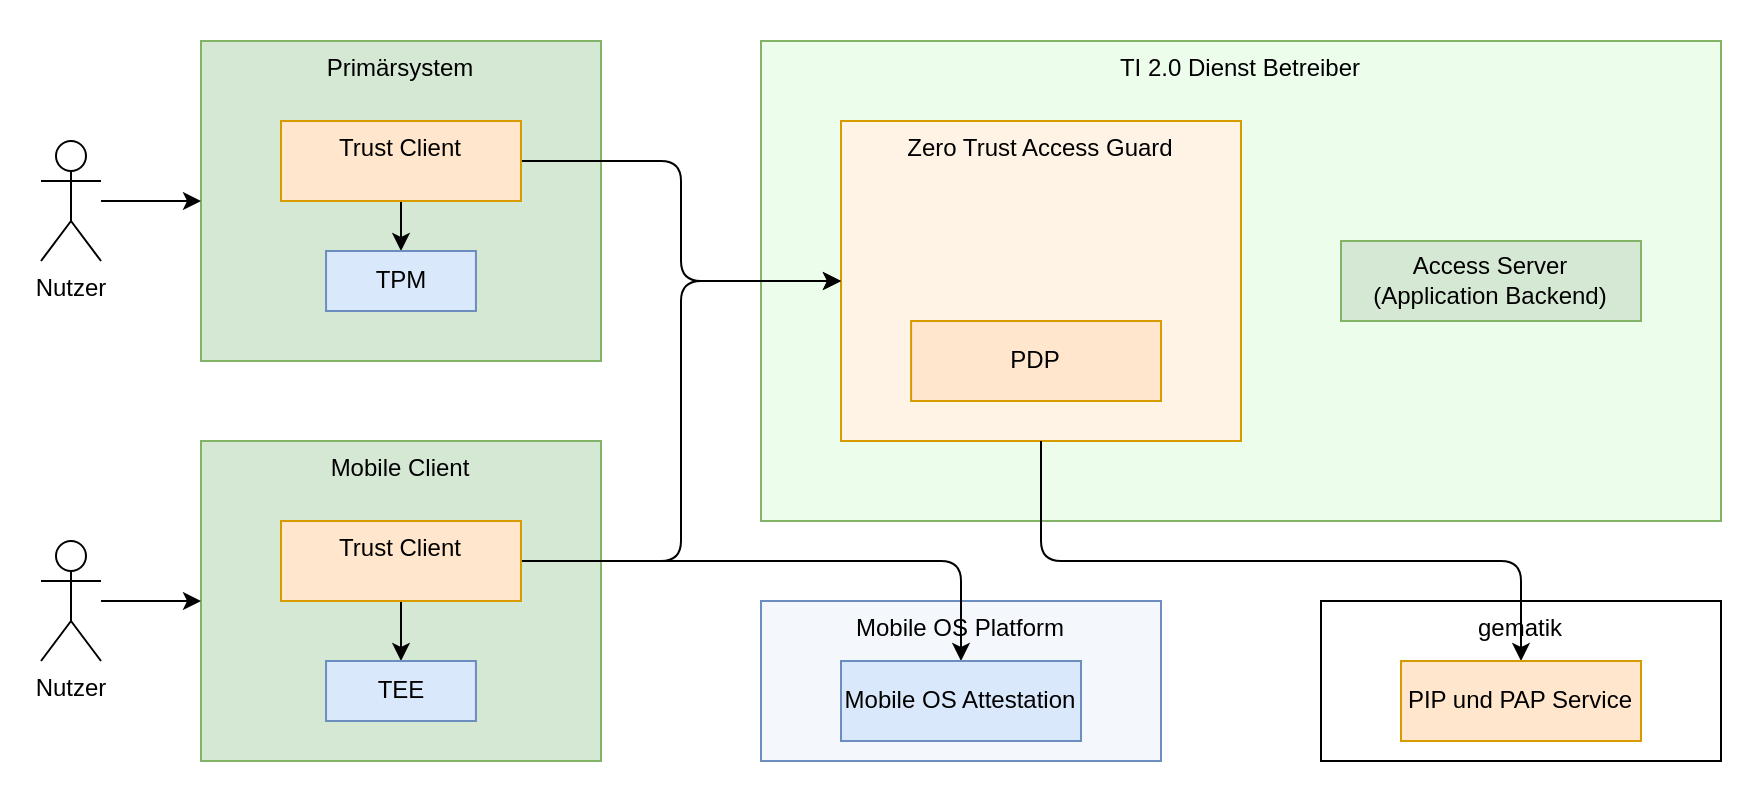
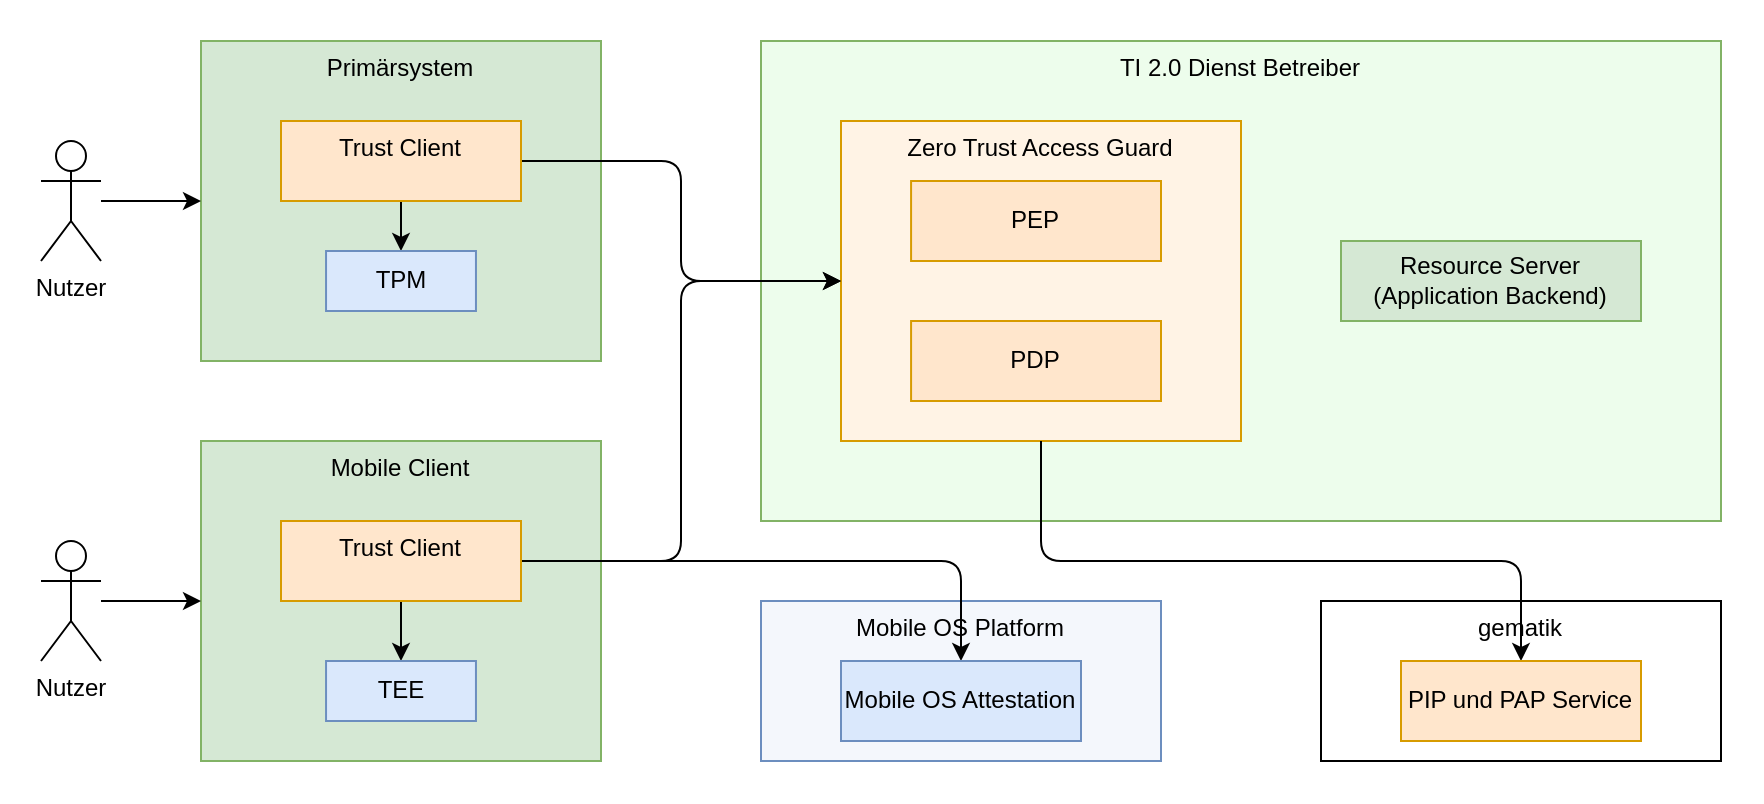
  <mxCell id="0" />
  <mxCell id="1" parent="0" />
  <mxCell id="2" value="Mobile OS Platform" style="rounded=0;whiteSpace=wrap;html=1;align=center;verticalAlign=top;fillColor=#F4F7FC;strokeColor=#6c8ebf;" parent="1" vertex="1"><mxGeometry x="380" y="300" width="200" height="80" as="geometry" /></mxCell>
  <mxCell id="3" value="gematik" style="rounded=0;whiteSpace=wrap;html=1;align=center;verticalAlign=top;" parent="1" vertex="1"><mxGeometry x="660" y="300" width="200" height="80" as="geometry" /></mxCell>
  <mxCell id="4" value="TI 2.0 Dienst Betreiber" style="rounded=0;whiteSpace=wrap;html=1;fillColor=#edfdec;strokeColor=#82b366;align=center;verticalAlign=top;" parent="1" vertex="1"><mxGeometry x="380" y="20" width="480" height="240" as="geometry" /></mxCell>
  <mxCell id="5" value="Zero Trust Access Guard" style="rounded=0;whiteSpace=wrap;html=1;align=center;verticalAlign=top;fillColor=#fff3e5;strokeColor=#d79b00;" parent="1" vertex="1"><mxGeometry x="420" y="60" width="200" height="160" as="geometry" /></mxCell>
  <mxCell id="6" style="edgeStyle=orthogonalEdgeStyle;rounded=1;orthogonalLoop=1;jettySize=auto;html=1;curved=0;" parent="1" target="12" edge="1"><mxGeometry relative="1" as="geometry"><mxPoint x="520" y="220" as="sourcePoint" /><Array as="points"><mxPoint x="520" y="280" /><mxPoint x="760" y="280" /></Array></mxGeometry></mxCell>
  <mxCell id="7" value="PDP" style="rounded=0;whiteSpace=wrap;html=1;verticalAlign=middle;fillColor=#ffe6cc;strokeColor=#d79b00;" parent="1" vertex="1"><mxGeometry x="455.04" y="160" width="124.96" height="40" as="geometry" /></mxCell>
- <mxCell id="8" value="&lt;div&gt;Access Server&lt;/div&gt;&lt;div&gt;(Application Backend)&lt;/div&gt;" style="rounded=0;whiteSpace=wrap;html=1;fillColor=#d5e8d4;strokeColor=#82b366;" parent="1" vertex="1"><mxGeometry x="670" y="120" width="150" height="40" as="geometry" /></mxCell>
+ <mxCell id="8" value="&lt;div&gt;Resource Server&lt;/div&gt;&lt;div&gt;(Application Backend)&lt;/div&gt;" style="rounded=0;whiteSpace=wrap;html=1;fillColor=#d5e8d4;strokeColor=#82b366;" parent="1" vertex="1"><mxGeometry x="670" y="120" width="150" height="40" as="geometry" /></mxCell>
  <mxCell id="9" value="Primärsystem" style="rounded=0;whiteSpace=wrap;html=1;fillColor=#d5e8d4;strokeColor=#82b366;verticalAlign=top;" parent="1" vertex="1"><mxGeometry x="100" y="20" width="200" height="160" as="geometry" /></mxCell>
  <mxCell id="10" style="edgeStyle=orthogonalEdgeStyle;rounded=0;orthogonalLoop=1;jettySize=auto;html=1;entryX=0;entryY=0.5;entryDx=0;entryDy=0;" parent="1" source="11" edge="1"><mxGeometry relative="1" as="geometry"><mxPoint x="100" y="100" as="targetPoint" /></mxGeometry></mxCell>
  <mxCell id="11" value="Nutzer" style="shape=umlActor;verticalLabelPosition=bottom;verticalAlign=top;html=1;outlineConnect=0;" parent="1" vertex="1"><mxGeometry x="20" y="70" width="30" height="60" as="geometry" /></mxCell>
  <mxCell id="12" value="PIP und PAP Service" style="rounded=0;whiteSpace=wrap;html=1;fillColor=#ffe6cc;strokeColor=#d79b00;" parent="1" vertex="1"><mxGeometry x="700" y="330" width="120" height="40" as="geometry" /></mxCell>
  <mxCell id="13" style="edgeStyle=orthogonalEdgeStyle;rounded=1;orthogonalLoop=1;jettySize=auto;html=1;entryX=0;entryY=0.5;entryDx=0;entryDy=0;curved=0;" parent="1" source="15" target="5" edge="1"><mxGeometry relative="1" as="geometry" /></mxCell>
  <mxCell id="14" style="edgeStyle=orthogonalEdgeStyle;rounded=0;orthogonalLoop=1;jettySize=auto;html=1;entryX=0.5;entryY=0;entryDx=0;entryDy=0;" parent="1" source="15" target="17" edge="1"><mxGeometry relative="1" as="geometry" /></mxCell>
  <mxCell id="15" value="Trust Client" style="rounded=0;whiteSpace=wrap;html=1;fillColor=#ffe6cc;strokeColor=#d79b00;verticalAlign=top;" parent="1" vertex="1"><mxGeometry x="140" y="60" width="120" height="40" as="geometry" /></mxCell>
+ <mxCell id="16" value="&lt;div&gt;PEP&lt;/div&gt;" style="rounded=0;whiteSpace=wrap;html=1;fillColor=#ffe6cc;strokeColor=#d79b00;" parent="1" vertex="1"><mxGeometry x="455.04" y="90" width="124.96" height="40" as="geometry" /></mxCell>
  <mxCell id="17" value="TPM" style="rounded=0;whiteSpace=wrap;html=1;verticalAlign=middle;fillColor=#dae8fc;strokeColor=#6c8ebf;" parent="1" vertex="1"><mxGeometry x="162.52" y="125" width="74.96" height="30" as="geometry" /></mxCell>
  <mxCell id="18" value="Mobile Client" style="rounded=0;whiteSpace=wrap;html=1;fillColor=#d5e8d4;strokeColor=#82b366;verticalAlign=top;" parent="1" vertex="1"><mxGeometry x="100" y="220" width="200" height="160" as="geometry" /></mxCell>
  <mxCell id="19" style="edgeStyle=orthogonalEdgeStyle;rounded=1;orthogonalLoop=1;jettySize=auto;html=1;entryX=0;entryY=0.5;entryDx=0;entryDy=0;curved=0;" parent="1" source="22" target="5" edge="1"><mxGeometry relative="1" as="geometry" /></mxCell>
  <mxCell id="20" style="edgeStyle=orthogonalEdgeStyle;rounded=1;orthogonalLoop=1;jettySize=auto;html=1;entryX=0.5;entryY=0;entryDx=0;entryDy=0;exitX=1;exitY=0.5;exitDx=0;exitDy=0;curved=0;" parent="1" source="22" target="25" edge="1"><mxGeometry relative="1" as="geometry" /></mxCell>
  <mxCell id="21" style="edgeStyle=orthogonalEdgeStyle;rounded=0;orthogonalLoop=1;jettySize=auto;html=1;entryX=0.5;entryY=0;entryDx=0;entryDy=0;" parent="1" source="22" target="26" edge="1"><mxGeometry relative="1" as="geometry" /></mxCell>
  <mxCell id="22" value="Trust Client" style="rounded=0;whiteSpace=wrap;html=1;fillColor=#ffe6cc;strokeColor=#d79b00;verticalAlign=top;" parent="1" vertex="1"><mxGeometry x="140" y="260" width="120" height="40" as="geometry" /></mxCell>
  <mxCell id="23" style="edgeStyle=orthogonalEdgeStyle;rounded=0;orthogonalLoop=1;jettySize=auto;html=1;entryX=0;entryY=0.5;entryDx=0;entryDy=0;" parent="1" source="24" target="18" edge="1"><mxGeometry relative="1" as="geometry" /></mxCell>
  <mxCell id="24" value="Nutzer" style="shape=umlActor;verticalLabelPosition=bottom;verticalAlign=top;html=1;outlineConnect=0;" parent="1" vertex="1"><mxGeometry x="20" y="270" width="30" height="60" as="geometry" /></mxCell>
  <mxCell id="25" value="Mobile OS Attestation" style="rounded=0;whiteSpace=wrap;html=1;verticalAlign=middle;fillColor=#dae8fc;strokeColor=#6c8ebf;" parent="1" vertex="1"><mxGeometry x="420" y="330" width="120" height="40" as="geometry" /></mxCell>
  <mxCell id="26" value="TEE" style="rounded=0;whiteSpace=wrap;html=1;verticalAlign=middle;fillColor=#dae8fc;strokeColor=#6c8ebf;" parent="1" vertex="1"><mxGeometry x="162.52" y="330" width="74.96" height="30" as="geometry" /></mxCell>
